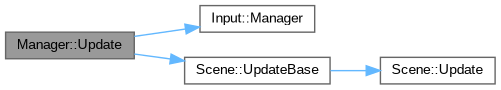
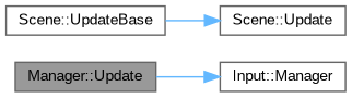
  digraph {
    fontname="Liberation Sans"
    rankdir=LR
    node [color=grey40 fillcolor=white fontname="Liberation Sans" fontsize=10 shape=box style=filled]
    edge [color=steelblue1 fontname="Liberation Sans" fontsize=10 labelfontname=Helvetica labelfontsize=10 style=solid]
    n1 [color=gray40 fillcolor=grey60 fontcolor=black height=0.2 label="Manager::Update" width=0.4]
    n2 [height=0.2 label="Input::Manager" width=0.4]
    n3 [height=0.2 label="Scene::UpdateBase" width=0.4]
    n4 [height=0.2 label="Scene::Update" width=0.4]
    n1 -> n2
-   n1 -> n3
    n3 -> n4
  }
